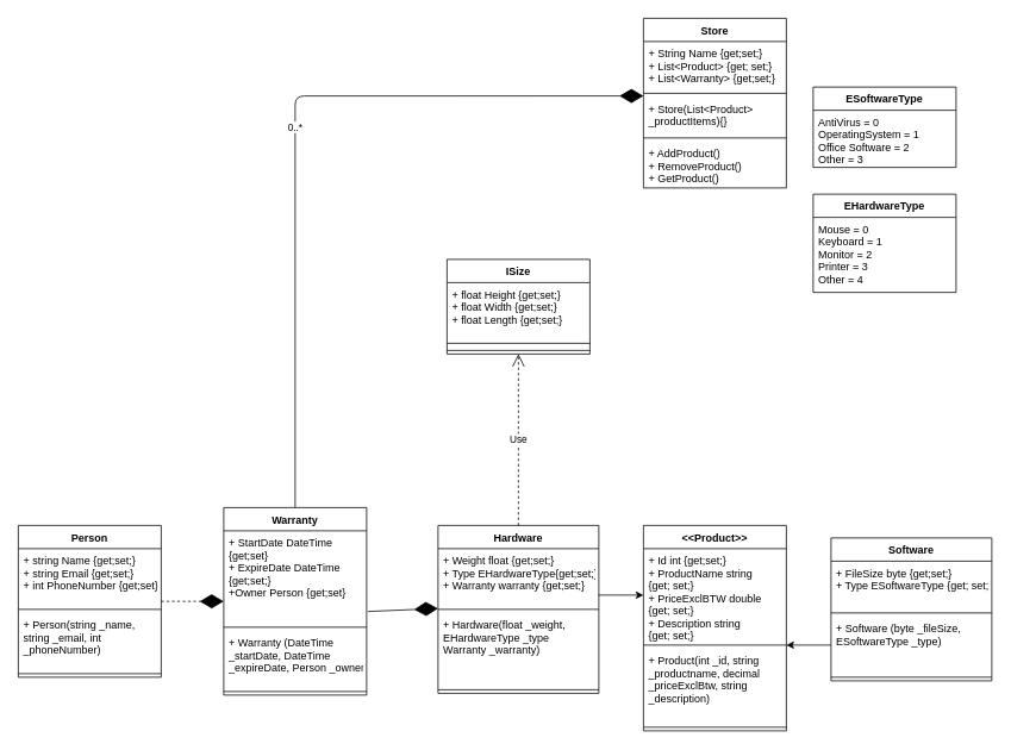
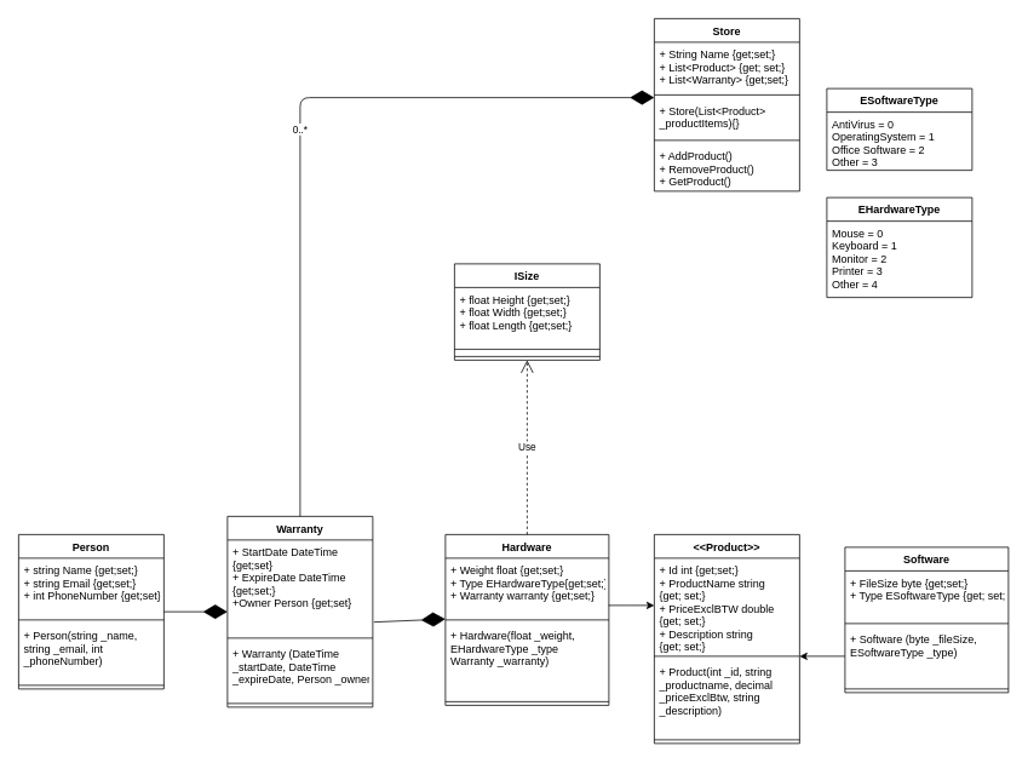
  <mxCell id="0" />
  <mxCell id="1" parent="0" />
  <mxCell id="2" value="&lt;&lt;Product&gt;&gt;" style="swimlane;fontStyle=1;align=center;verticalAlign=top;childLayout=stackLayout;horizontal=1;startSize=26;horizontalStack=0;resizeParent=1;resizeParentMax=0;resizeLast=0;collapsible=1;marginBottom=0;" parent="1" vertex="1"><mxGeometry x="720" y="588" width="160" height="230" as="geometry" /></mxCell>
  <mxCell id="3" value="+ Id int {get;set;}&#10;+ ProductName string &#10;{get; set;}&#10;+ PriceExclBTW double &#10;{get; set;}&#10;+ Description string &#10;{get; set;}" style="text;strokeColor=none;fillColor=none;align=left;verticalAlign=top;spacingLeft=4;spacingRight=4;overflow=hidden;rotatable=0;points=[[0,0.5],[1,0.5]];portConstraint=eastwest;" parent="2" vertex="1"><mxGeometry y="26" width="160" height="104" as="geometry" /></mxCell>
  <mxCell id="4" value="" style="line;strokeWidth=1;fillColor=none;align=left;verticalAlign=middle;spacingTop=-1;spacingLeft=3;spacingRight=3;rotatable=0;labelPosition=right;points=[];portConstraint=eastwest;" parent="2" vertex="1"><mxGeometry y="130" width="160" height="8" as="geometry" /></mxCell>
  <mxCell id="5" value="+ Product(int _id, string &#10;_productname, decimal&#10;_priceExclBtw, string&#10;_description)" style="text;strokeColor=none;fillColor=none;align=left;verticalAlign=top;spacingLeft=4;spacingRight=4;overflow=hidden;rotatable=0;points=[[0,0.5],[1,0.5]];portConstraint=eastwest;" parent="2" vertex="1"><mxGeometry y="138" width="160" height="84" as="geometry" /></mxCell>
  <mxCell id="6" value="" style="line;strokeWidth=1;fillColor=none;align=left;verticalAlign=middle;spacingTop=-1;spacingLeft=3;spacingRight=3;rotatable=0;labelPosition=right;points=[];portConstraint=eastwest;" parent="2" vertex="1"><mxGeometry y="222" width="160" height="8" as="geometry" /></mxCell>
  <mxCell id="7" value="Store" style="swimlane;fontStyle=1;align=center;verticalAlign=top;childLayout=stackLayout;horizontal=1;startSize=26;horizontalStack=0;resizeParent=1;resizeParentMax=0;resizeLast=0;collapsible=1;marginBottom=0;" parent="1" vertex="1"><mxGeometry x="720" y="20" width="160" height="190" as="geometry"><mxRectangle x="790" y="-20" width="60" height="26" as="alternateBounds" /></mxGeometry></mxCell>
  <mxCell id="8" value="+ String Name {get;set;}&#10;+ List&lt;Product&gt; {get; set;}&#10;+ List&lt;Warranty&gt; {get;set;}" style="text;strokeColor=none;fillColor=none;align=left;verticalAlign=top;spacingLeft=4;spacingRight=4;overflow=hidden;rotatable=0;points=[[0,0.5],[1,0.5]];portConstraint=eastwest;" parent="7" vertex="1"><mxGeometry y="26" width="160" height="54" as="geometry" /></mxCell>
  <mxCell id="9" value="" style="line;strokeWidth=1;fillColor=none;align=left;verticalAlign=middle;spacingTop=-1;spacingLeft=3;spacingRight=3;rotatable=0;labelPosition=right;points=[];portConstraint=eastwest;" parent="7" vertex="1"><mxGeometry y="80" width="160" height="8" as="geometry" /></mxCell>
  <mxCell id="10" value="+ Store(List&lt;Product&gt; &#10;_productItems){}" style="text;strokeColor=none;fillColor=none;align=left;verticalAlign=top;spacingLeft=4;spacingRight=4;overflow=hidden;rotatable=0;points=[[0,0.5],[1,0.5]];portConstraint=eastwest;" parent="7" vertex="1"><mxGeometry y="88" width="160" height="42" as="geometry" /></mxCell>
  <mxCell id="11" value="" style="line;strokeWidth=1;fillColor=none;align=left;verticalAlign=middle;spacingTop=-1;spacingLeft=3;spacingRight=3;rotatable=0;labelPosition=right;points=[];portConstraint=eastwest;" parent="7" vertex="1"><mxGeometry y="130" width="160" height="8" as="geometry" /></mxCell>
  <mxCell id="12" value="+ AddProduct()&#10;+ RemoveProduct()&#10;+ GetProduct()" style="text;strokeColor=none;fillColor=none;align=left;verticalAlign=top;spacingLeft=4;spacingRight=4;overflow=hidden;rotatable=0;points=[[0,0.5],[1,0.5]];portConstraint=eastwest;" parent="7" vertex="1"><mxGeometry y="138" width="160" height="52" as="geometry" /></mxCell>
  <mxCell id="13" value="Hardware" style="swimlane;fontStyle=1;align=center;verticalAlign=top;childLayout=stackLayout;horizontal=1;startSize=26;horizontalStack=0;resizeParent=1;resizeParentMax=0;resizeLast=0;collapsible=1;marginBottom=0;" parent="1" vertex="1"><mxGeometry x="490" y="588" width="180" height="188" as="geometry" /></mxCell>
  <mxCell id="14" value="+ Weight float {get;set;}&#10;+ Type EHardwareType{get;set;}&#10;+ Warranty warranty {get;set;}" style="text;strokeColor=none;fillColor=none;align=left;verticalAlign=top;spacingLeft=4;spacingRight=4;overflow=hidden;rotatable=0;points=[[0,0.5],[1,0.5]];portConstraint=eastwest;" parent="13" vertex="1"><mxGeometry y="26" width="180" height="64" as="geometry" /></mxCell>
  <mxCell id="15" value="" style="line;strokeWidth=1;fillColor=none;align=left;verticalAlign=middle;spacingTop=-1;spacingLeft=3;spacingRight=3;rotatable=0;labelPosition=right;points=[];portConstraint=eastwest;" parent="13" vertex="1"><mxGeometry y="90" width="180" height="8" as="geometry" /></mxCell>
  <mxCell id="16" value="+ Hardware(float _weight,  &#10;EHardwareType _type&#10;Warranty _warranty)" style="text;strokeColor=none;fillColor=none;align=left;verticalAlign=top;spacingLeft=4;spacingRight=4;overflow=hidden;rotatable=0;points=[[0,0.5],[1,0.5]];portConstraint=eastwest;" parent="13" vertex="1"><mxGeometry y="98" width="180" height="82" as="geometry" /></mxCell>
  <mxCell id="17" value="" style="line;strokeWidth=1;fillColor=none;align=left;verticalAlign=middle;spacingTop=-1;spacingLeft=3;spacingRight=3;rotatable=0;labelPosition=right;points=[];portConstraint=eastwest;" parent="13" vertex="1"><mxGeometry y="180" width="180" height="8" as="geometry" /></mxCell>
  <mxCell id="18" value="Software" style="swimlane;fontStyle=1;align=center;verticalAlign=top;childLayout=stackLayout;horizontal=1;startSize=26;horizontalStack=0;resizeParent=1;resizeParentMax=0;resizeLast=0;collapsible=1;marginBottom=0;" parent="1" vertex="1"><mxGeometry x="930" y="602" width="180" height="160" as="geometry" /></mxCell>
  <mxCell id="19" value="+ FileSize byte {get;set;}&#10;+ Type ESoftwareType {get; set;}" style="text;strokeColor=none;fillColor=none;align=left;verticalAlign=top;spacingLeft=4;spacingRight=4;overflow=hidden;rotatable=0;points=[[0,0.5],[1,0.5]];portConstraint=eastwest;" parent="18" vertex="1"><mxGeometry y="26" width="180" height="54" as="geometry" /></mxCell>
  <mxCell id="20" value="" style="line;strokeWidth=1;fillColor=none;align=left;verticalAlign=middle;spacingTop=-1;spacingLeft=3;spacingRight=3;rotatable=0;labelPosition=right;points=[];portConstraint=eastwest;" parent="18" vertex="1"><mxGeometry y="80" width="180" height="8" as="geometry" /></mxCell>
  <mxCell id="21" value="+ Software (byte _fileSize,&#10;ESoftwareType _type)" style="text;strokeColor=none;fillColor=none;align=left;verticalAlign=top;spacingLeft=4;spacingRight=4;overflow=hidden;rotatable=0;points=[[0,0.5],[1,0.5]];portConstraint=eastwest;" parent="18" vertex="1"><mxGeometry y="88" width="180" height="64" as="geometry" /></mxCell>
  <mxCell id="22" value="" style="line;strokeWidth=1;fillColor=none;align=left;verticalAlign=middle;spacingTop=-1;spacingLeft=3;spacingRight=3;rotatable=0;labelPosition=right;points=[];portConstraint=eastwest;" parent="18" vertex="1"><mxGeometry y="152" width="180" height="8" as="geometry" /></mxCell>
  <mxCell id="23" value="Warranty" style="swimlane;fontStyle=1;align=center;verticalAlign=top;childLayout=stackLayout;horizontal=1;startSize=26;horizontalStack=0;resizeParent=1;resizeParentMax=0;resizeLast=0;collapsible=1;marginBottom=0;" parent="1" vertex="1"><mxGeometry x="250" y="568" width="160" height="210" as="geometry" /></mxCell>
  <mxCell id="24" value="+ StartDate DateTime &#10;{get;set}&#10;+ ExpireDate DateTime &#10;{get;set;}&#10;+Owner Person {get;set}" style="text;strokeColor=none;fillColor=none;align=left;verticalAlign=top;spacingLeft=4;spacingRight=4;overflow=hidden;rotatable=0;points=[[0,0.5],[1,0.5]];portConstraint=eastwest;" parent="23" vertex="1"><mxGeometry y="26" width="160" height="104" as="geometry" /></mxCell>
  <mxCell id="25" value="" style="line;strokeWidth=1;fillColor=none;align=left;verticalAlign=middle;spacingTop=-1;spacingLeft=3;spacingRight=3;rotatable=0;labelPosition=right;points=[];portConstraint=eastwest;" parent="23" vertex="1"><mxGeometry y="130" width="160" height="8" as="geometry" /></mxCell>
  <mxCell id="26" value="+ Warranty (DateTime &#10;_startDate, DateTime &#10;_expireDate, Person _owner)" style="text;strokeColor=none;fillColor=none;align=left;verticalAlign=top;spacingLeft=4;spacingRight=4;overflow=hidden;rotatable=0;points=[[0,0.5],[1,0.5]];portConstraint=eastwest;" parent="23" vertex="1"><mxGeometry y="138" width="160" height="64" as="geometry" /></mxCell>
  <mxCell id="27" value="" style="line;strokeWidth=1;fillColor=none;align=left;verticalAlign=middle;spacingTop=-1;spacingLeft=3;spacingRight=3;rotatable=0;labelPosition=right;points=[];portConstraint=eastwest;" parent="23" vertex="1"><mxGeometry y="202" width="160" height="8" as="geometry" /></mxCell>
  <mxCell id="28" value="ISize" style="swimlane;fontStyle=1;align=center;verticalAlign=top;childLayout=stackLayout;horizontal=1;startSize=26;horizontalStack=0;resizeParent=1;resizeParentMax=0;resizeLast=0;collapsible=1;marginBottom=0;" parent="1" vertex="1"><mxGeometry x="500" y="290" width="160" height="106" as="geometry" /></mxCell>
  <mxCell id="29" value="+ float Height {get;set;}&#10;+ float Width {get;set;}&#10;+ float Length {get;set;}" style="text;strokeColor=none;fillColor=none;align=left;verticalAlign=top;spacingLeft=4;spacingRight=4;overflow=hidden;rotatable=0;points=[[0,0.5],[1,0.5]];portConstraint=eastwest;" parent="28" vertex="1"><mxGeometry y="26" width="160" height="64" as="geometry" /></mxCell>
  <mxCell id="30" value="" style="line;strokeWidth=1;fillColor=none;align=left;verticalAlign=middle;spacingTop=-1;spacingLeft=3;spacingRight=3;rotatable=0;labelPosition=right;points=[];portConstraint=eastwest;" parent="28" vertex="1"><mxGeometry y="90" width="160" height="8" as="geometry" /></mxCell>
  <mxCell id="31" value="" style="line;strokeWidth=1;fillColor=none;align=left;verticalAlign=middle;spacingTop=-1;spacingLeft=3;spacingRight=3;rotatable=0;labelPosition=right;points=[];portConstraint=eastwest;" parent="28" vertex="1"><mxGeometry y="98" width="160" height="8" as="geometry" /></mxCell>
  <mxCell id="32" value="Person" style="swimlane;fontStyle=1;align=center;verticalAlign=top;childLayout=stackLayout;horizontal=1;startSize=26;horizontalStack=0;resizeParent=1;resizeParentMax=0;resizeLast=0;collapsible=1;marginBottom=0;" parent="1" vertex="1"><mxGeometry y="588" width="160" height="170" as="geometry" x="20" /></mxCell>
  <mxCell id="33" value="+ string Name {get;set;}&#10;+ string Email {get;set;}&#10;+ int PhoneNumber {get;set}" style="text;strokeColor=none;fillColor=none;align=left;verticalAlign=top;spacingLeft=4;spacingRight=4;overflow=hidden;rotatable=0;points=[[0,0.5],[1,0.5]];portConstraint=eastwest;" parent="32" vertex="1"><mxGeometry y="26" width="160" height="64" as="geometry" /></mxCell>
  <mxCell id="34" value="" style="line;strokeWidth=1;fillColor=none;align=left;verticalAlign=middle;spacingTop=-1;spacingLeft=3;spacingRight=3;rotatable=0;labelPosition=right;points=[];portConstraint=eastwest;" parent="32" vertex="1"><mxGeometry y="90" width="160" height="8" as="geometry" /></mxCell>
  <mxCell id="35" value="+ Person(string _name,&#10;string _email, int&#10;_phoneNumber)" style="text;strokeColor=none;fillColor=none;align=left;verticalAlign=top;spacingLeft=4;spacingRight=4;overflow=hidden;rotatable=0;points=[[0,0.5],[1,0.5]];portConstraint=eastwest;" parent="32" vertex="1"><mxGeometry y="98" width="160" height="64" as="geometry" /></mxCell>
  <mxCell id="36" value="" style="line;strokeWidth=1;fillColor=none;align=left;verticalAlign=middle;spacingTop=-1;spacingLeft=3;spacingRight=3;rotatable=0;labelPosition=right;points=[];portConstraint=eastwest;" parent="32" vertex="1"><mxGeometry y="162" width="160" height="8" as="geometry" /></mxCell>
- <mxCell id="37" value="" style="endArrow=diamondThin;endFill=1;endSize=24;html=1;dashed=1;" parent="1" source="32" target="23" edge="1"><mxGeometry width="160" relative="1" as="geometry"><mxPoint x="230" y="420" as="sourcePoint" /><mxPoint x="390" y="420" as="targetPoint" /></mxGeometry></mxCell>
+ <mxCell id="37" value="" style="endArrow=diamondThin;endFill=1;endSize=24;html=1;" parent="1" source="32" target="23" edge="1"><mxGeometry width="160" relative="1" as="geometry"><mxPoint x="230" y="420" as="sourcePoint" /><mxPoint x="390" y="420" as="targetPoint" /></mxGeometry></mxCell>
  <mxCell id="38" value="Use" style="endArrow=open;endSize=12;dashed=1;html=1;" parent="1" source="13" target="31" edge="1"><mxGeometry width="160" relative="1" as="geometry"><mxPoint x="500" y="696" as="sourcePoint" /><mxPoint x="420" y="696" as="targetPoint" /></mxGeometry></mxCell>
  <mxCell id="39" value="ESoftwareType" style="swimlane;fontStyle=1;align=center;verticalAlign=top;childLayout=stackLayout;horizontal=1;startSize=26;horizontalStack=0;resizeParent=1;resizeParentMax=0;resizeLast=0;collapsible=1;marginBottom=0;" parent="1" vertex="1"><mxGeometry x="910" y="97" width="160" height="90" as="geometry"><mxRectangle x="790" y="-20" width="60" height="26" as="alternateBounds" /></mxGeometry></mxCell>
  <mxCell id="40" value="AntiVirus = 0&#10;OperatingSystem = 1&#10;Office Software = 2&#10;Other = 3" style="text;strokeColor=none;fillColor=none;align=left;verticalAlign=top;spacingLeft=4;spacingRight=4;overflow=hidden;rotatable=0;points=[[0,0.5],[1,0.5]];portConstraint=eastwest;" parent="39" vertex="1"><mxGeometry y="26" width="160" height="64" as="geometry" /></mxCell>
  <mxCell id="41" value="0..*" style="endArrow=diamondThin;endFill=1;endSize=24;html=1;exitX=0.5;exitY=0;exitDx=0;exitDy=0;entryX=0;entryY=-0.024;entryDx=0;entryDy=0;entryPerimeter=0;" parent="1" source="23" target="10" edge="1"><mxGeometry width="160" relative="1" as="geometry"><mxPoint x="310" y="127" as="sourcePoint" /><mxPoint x="690" y="117" as="targetPoint" /><Array as="points"><mxPoint x="330" y="107" /></Array></mxGeometry></mxCell>
  <mxCell id="42" value="EHardwareType" style="swimlane;fontStyle=1;align=center;verticalAlign=top;childLayout=stackLayout;horizontal=1;startSize=26;horizontalStack=0;resizeParent=1;resizeParentMax=0;resizeLast=0;collapsible=1;marginBottom=0;" parent="1" vertex="1"><mxGeometry x="910" y="217" width="160" height="110" as="geometry"><mxRectangle x="790" y="-20" width="60" height="26" as="alternateBounds" /></mxGeometry></mxCell>
  <mxCell id="43" value="Mouse = 0&#10;Keyboard = 1&#10;Monitor = 2&#10;Printer = 3&#10;Other = 4" style="text;strokeColor=none;fillColor=none;align=left;verticalAlign=top;spacingLeft=4;spacingRight=4;overflow=hidden;rotatable=0;points=[[0,0.5],[1,0.5]];portConstraint=eastwest;" parent="42" vertex="1"><mxGeometry y="26" width="160" height="84" as="geometry" /></mxCell>
  <mxCell id="44" value="" style="endArrow=diamondThin;endFill=1;endSize=24;html=1;exitX=1.008;exitY=0.869;exitDx=0;exitDy=0;exitPerimeter=0;" edge="1" parent="1" source="24"><mxGeometry width="160" relative="1" as="geometry"><mxPoint x="420" y="681" as="sourcePoint" /><mxPoint x="490" y="681" as="targetPoint" /></mxGeometry></mxCell>
  <mxCell id="45" value="" style="edgeStyle=orthogonalEdgeStyle;rounded=0;orthogonalLoop=1;jettySize=auto;html=1;" edge="1" parent="1" source="21" target="4"><mxGeometry relative="1" as="geometry" /></mxCell>
  <mxCell id="46" value="" style="edgeStyle=orthogonalEdgeStyle;rounded=0;orthogonalLoop=1;jettySize=auto;html=1;entryX=0;entryY=0.5;entryDx=0;entryDy=0;exitX=0.998;exitY=0.813;exitDx=0;exitDy=0;exitPerimeter=0;" edge="1" parent="1" source="14" target="3"><mxGeometry relative="1" as="geometry"><Array as="points"><mxPoint x="690" y="666" /><mxPoint x="690" y="666" /></Array></mxGeometry></mxCell>
